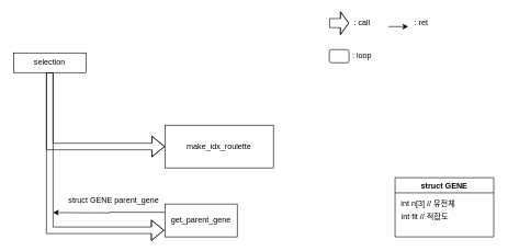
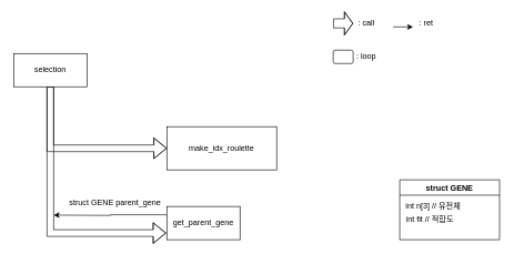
  <mxCell id="0" />
  <mxCell id="1" parent="0" />
  <mxCell id="2" value="" style="shape=flexArrow;endArrow=classic;html=1;rounded=0;strokeWidth=1;edgeStyle=orthogonalEdgeStyle;width=13.714;endSize=3.863;" edge="1" parent="1"><mxGeometry width="50" height="50" relative="1" as="geometry"><mxPoint x="500" y="34.71" as="sourcePoint" /><mxPoint x="530" y="34.71" as="targetPoint" /><Array as="points"><mxPoint x="510" y="35" /><mxPoint x="510" y="35" /></Array></mxGeometry></mxCell>
  <mxCell id="3" value=": call" style="text;html=1;strokeColor=none;fillColor=none;align=center;verticalAlign=middle;whiteSpace=wrap;rounded=0;" vertex="1" parent="1"><mxGeometry x="520" y="20" width="60" height="30" as="geometry" /></mxCell>
  <mxCell id="4" value="" style="endArrow=classic;html=1;rounded=0;strokeWidth=1;edgeStyle=orthogonalEdgeStyle;" edge="1" parent="1"><mxGeometry width="50" height="50" relative="1" as="geometry"><mxPoint x="590" y="40" as="sourcePoint" /><mxPoint x="620" y="40" as="targetPoint" /></mxGeometry></mxCell>
  <mxCell id="5" value=": ret" style="text;html=1;strokeColor=none;fillColor=none;align=center;verticalAlign=middle;whiteSpace=wrap;rounded=0;" vertex="1" parent="1"><mxGeometry x="610" y="20" width="60" height="30" as="geometry" /></mxCell>
  <mxCell id="6" value="" style="rounded=1;whiteSpace=wrap;html=1;fillColor=none;strokeColor=default;shadow=0;sketch=0;glass=1;" vertex="1" parent="1"><mxGeometry x="500" y="75" width="30" height="20" as="geometry" /></mxCell>
  <mxCell id="7" value=": loop" style="text;html=1;strokeColor=none;fillColor=none;align=center;verticalAlign=middle;whiteSpace=wrap;rounded=0;" vertex="1" parent="1"><mxGeometry x="520" y="70" width="60" height="30" as="geometry" /></mxCell>
  <mxCell id="8" style="edgeStyle=orthogonalEdgeStyle;rounded=0;orthogonalLoop=1;jettySize=auto;html=1;exitX=0.5;exitY=1;exitDx=0;exitDy=0;entryX=0;entryY=0.5;entryDx=0;entryDy=0;shape=flexArrow;" edge="1" parent="1" source="10" target="14"><mxGeometry relative="1" as="geometry" /></mxCell>
  <mxCell id="9" style="edgeStyle=orthogonalEdgeStyle;shape=flexArrow;rounded=0;orthogonalLoop=1;jettySize=auto;html=1;exitX=0.5;exitY=1;exitDx=0;exitDy=0;" edge="1" parent="1" source="10"><mxGeometry relative="1" as="geometry"><mxPoint x="249" y="350" as="targetPoint" /><Array as="points"><mxPoint x="75" y="350" /></Array></mxGeometry></mxCell>
- <mxCell id="10" value="selection" style="rounded=0;whiteSpace=wrap;html=1;" vertex="1" parent="1"><mxGeometry x="20" y="80" width="110" height="30" as="geometry" /></mxCell>
+ <mxCell id="10" value="selection" style="rounded=0;whiteSpace=wrap;html=1;" vertex="1" parent="1"><mxGeometry x="20" y="80" width="110" height="50" as="geometry" /></mxCell>
  <mxCell id="11" value="struct GENE" style="swimlane;" vertex="1" parent="1"><mxGeometry x="600" y="270" width="150" height="90" as="geometry" /></mxCell>
  <mxCell id="12" value="int n[3] // 유전체" style="text;html=1;align=center;verticalAlign=middle;resizable=0;points=[];autosize=1;strokeColor=none;fillColor=none;" vertex="1" parent="11"><mxGeometry y="30" width="100" height="20" as="geometry" /></mxCell>
  <mxCell id="13" value="int fit // 적합도" style="text;html=1;align=center;verticalAlign=middle;resizable=0;points=[];autosize=1;strokeColor=none;fillColor=none;" vertex="1" parent="11"><mxGeometry y="50" width="90" height="20" as="geometry" /></mxCell>
  <mxCell id="14" value="make_idx_roulette" style="rounded=0;whiteSpace=wrap;html=1;" vertex="1" parent="1"><mxGeometry x="250" y="190" width="165" height="65" as="geometry" /></mxCell>
  <mxCell id="15" style="edgeStyle=orthogonalEdgeStyle;rounded=0;orthogonalLoop=1;jettySize=auto;html=1;exitX=0;exitY=0.25;exitDx=0;exitDy=0;" edge="1" parent="1" source="16"><mxGeometry relative="1" as="geometry"><mxPoint x="80" y="323" as="targetPoint" /></mxGeometry></mxCell>
  <mxCell id="16" value="get_parent_gene" style="rounded=0;whiteSpace=wrap;html=1;" vertex="1" parent="1"><mxGeometry x="250" y="310" width="110" height="50" as="geometry" /></mxCell>
  <mxCell id="17" value="struct GENE parent_gene" style="text;html=1;strokeColor=none;fillColor=none;align=center;verticalAlign=middle;whiteSpace=wrap;rounded=0;" vertex="1" parent="1"><mxGeometry x="80" y="290" width="185" height="30" as="geometry" /></mxCell>
